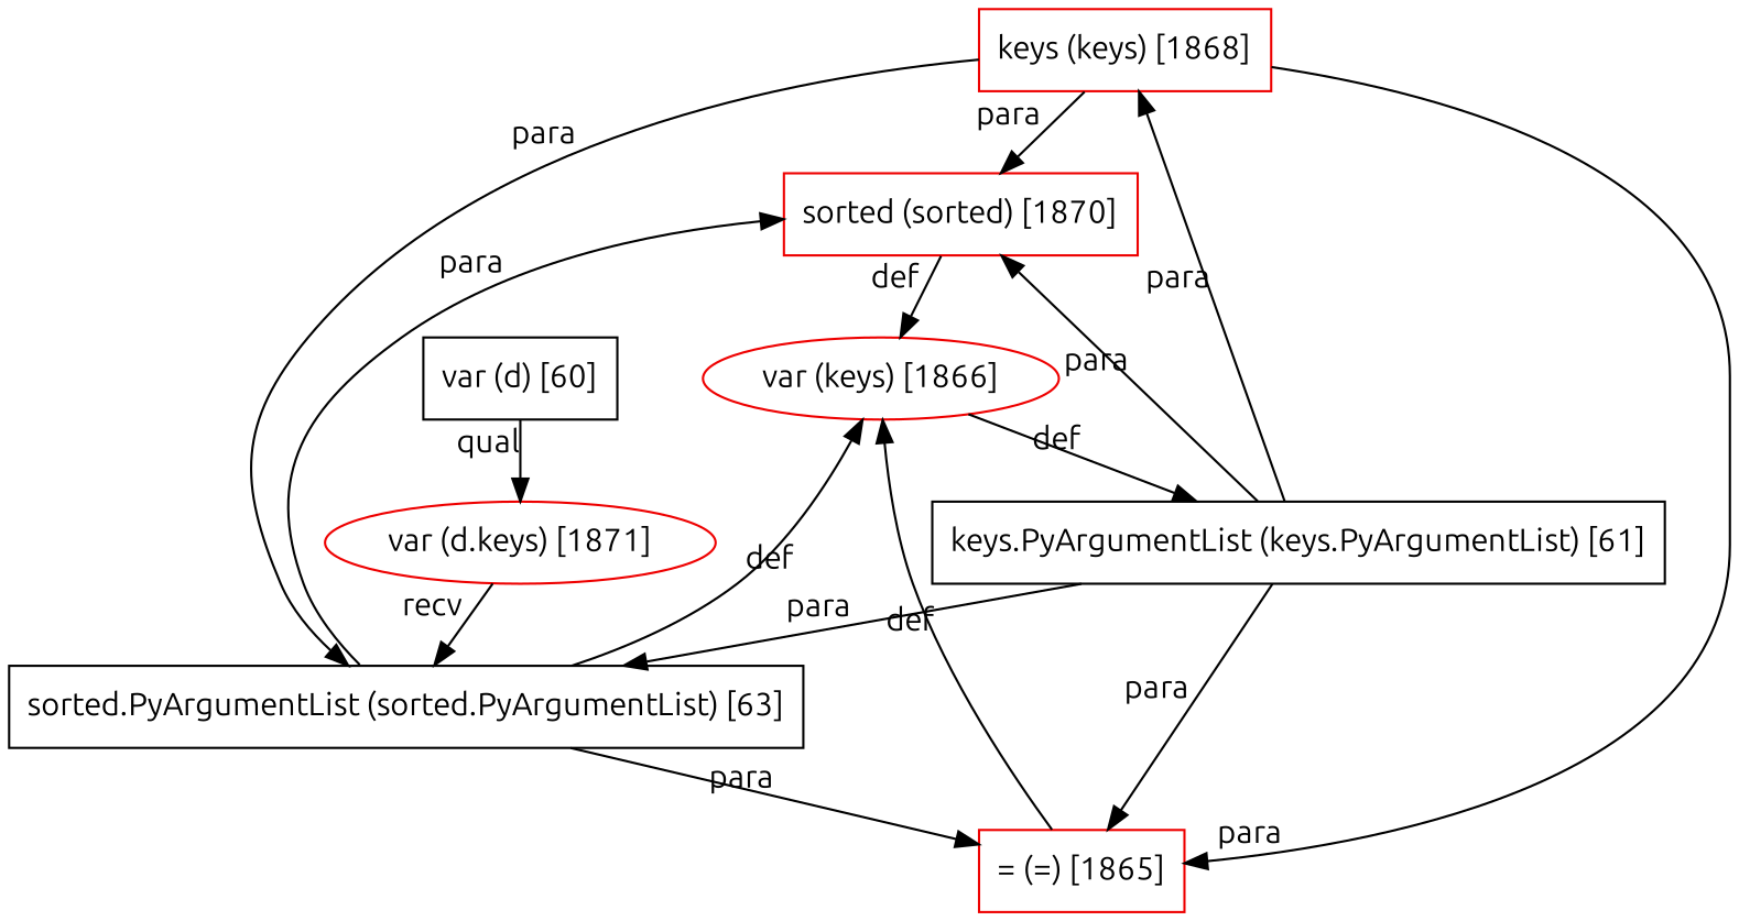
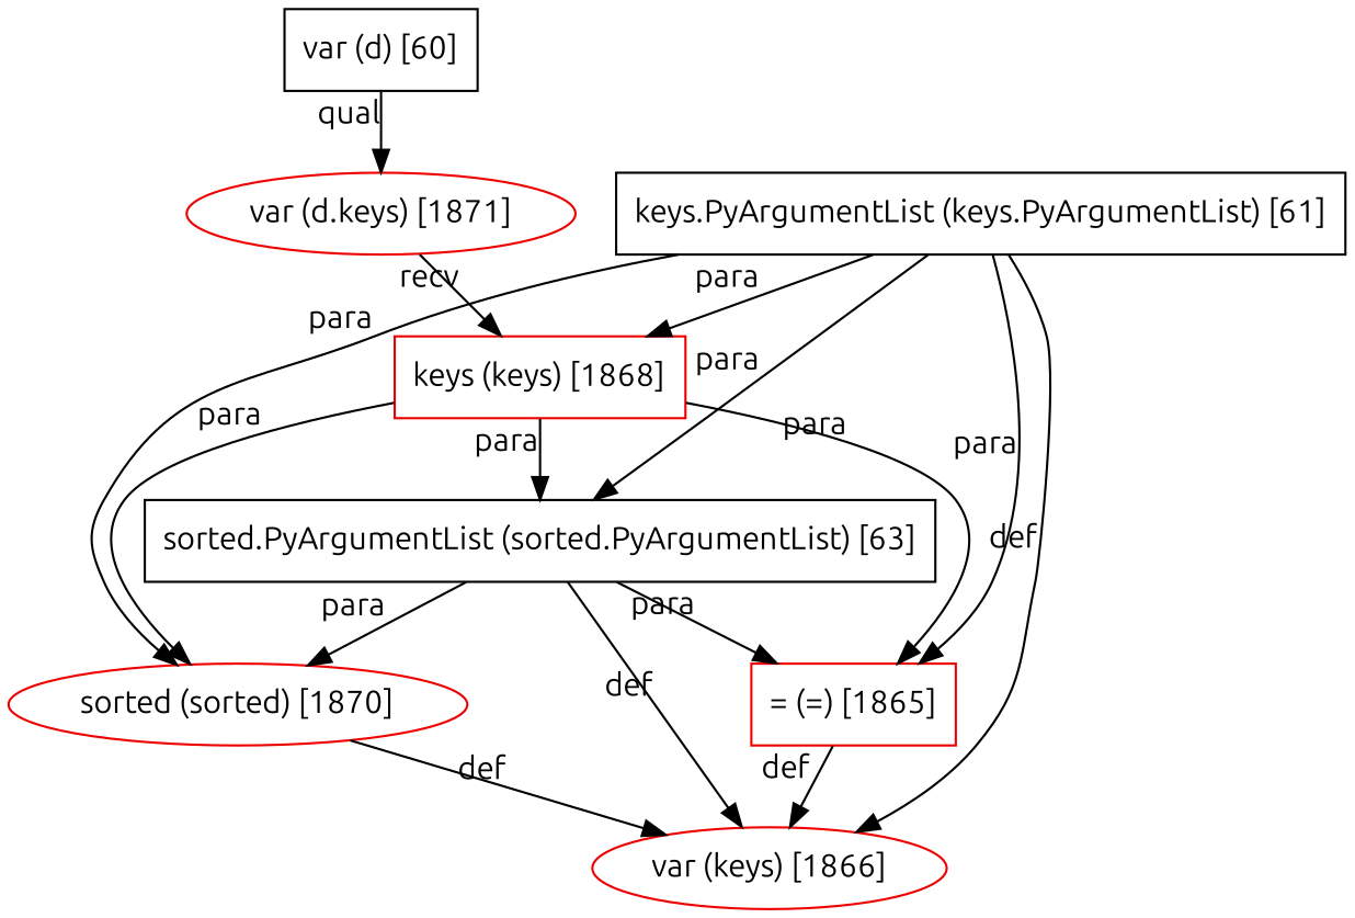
  digraph {
    fontname=Ubuntu
    node [color=red2 fontname=Ubuntu shape=box]
    edge [fontname=Ubuntu from_closure=false xlabel=para]
    n1 [label="keys (keys) [1868]"]
-   n2 [label="sorted (sorted) [1870]"]
+   n2 [label="sorted (sorted) [1870]" shape=ellipse]
    n3 [label="= (=) [1865]"]
    n4 [color=null label="sorted.PyArgumentList (sorted.PyArgumentList) [63]" metadata=hanger shape=null]
    n5 [label="var (keys) [1866]" shape=ellipse]
    n6 [kind="variable-usage" label="var (d.keys) [1871]" shape=ellipse]
    n7 [color=null kind="variable-usage" label="var (d) [60]" metadata=hanger shape=null]
    n8 [color=null label="keys.PyArgumentList (keys.PyArgumentList) [61]" metadata=hanger shape=null]
    n1 -> n2
    n1 -> n3 [from_closure=true]
    n1 -> n4
    n2 -> n5 [xlabel=def]
    n3 -> n5 [xlabel=def]
    n4 -> n2
    n4 -> n3 [from_closure=true]
    n4 -> n5 [from_closure=true xlabel=def]
-   n6 -> n4 [xlabel=recv]
+   n6 -> n1 [xlabel=recv]
    n7 -> n6 [xlabel=qual]
    n8 -> n1
    n8 -> n2 [from_closure=true]
    n8 -> n3 [from_closure=true]
    n8 -> n4 [from_closure=true]
-   n5 -> n8 [from_closure=true xlabel=def]
+   n8 -> n5 [from_closure=true xlabel=def]
  }
